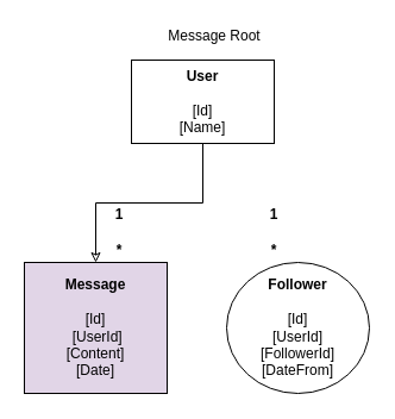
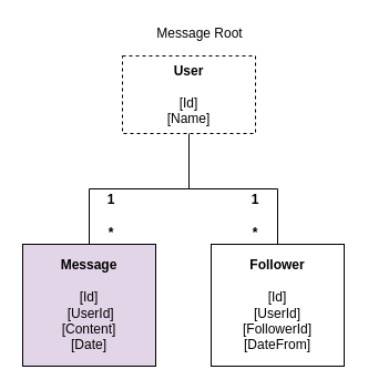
  <mxCell id="0" />
  <mxCell id="1" parent="0" />
- <mxCell id="2" style="edgeStyle=orthogonalEdgeStyle;rounded=0;orthogonalLoop=1;jettySize=auto;html=1;exitX=0.5;exitY=1;exitDx=0;exitDy=0;endArrow=classic;endFill=0;" edge="1" parent="1" source="4" target="5"><mxGeometry relative="1" as="geometry" /></mxCell>
- <mxCell id="4" value="&lt;b&gt;User&lt;br&gt;&lt;br&gt;&lt;/b&gt;[Id]&lt;br&gt;[Name]" style="rounded=0;whiteSpace=wrap;html=1;" vertex="1" parent="1"><mxGeometry x="110" y="50" width="120" height="70" as="geometry" /></mxCell>
+ <mxCell id="2" style="edgeStyle=orthogonalEdgeStyle;rounded=0;orthogonalLoop=1;jettySize=auto;html=1;exitX=0.5;exitY=1;exitDx=0;exitDy=0;endArrow=none;endFill=0;" edge="1" parent="1" source="4" target="5"><mxGeometry relative="1" as="geometry" /></mxCell>
+ <mxCell id="3" style="edgeStyle=orthogonalEdgeStyle;rounded=0;orthogonalLoop=1;jettySize=auto;html=1;exitX=0.5;exitY=1;exitDx=0;exitDy=0;entryX=0.5;entryY=0;entryDx=0;entryDy=0;endArrow=none;endFill=0;" edge="1" parent="1" source="4" target="8"><mxGeometry relative="1" as="geometry" /></mxCell>
+ <mxCell id="4" value="&lt;b&gt;User&lt;br&gt;&lt;br&gt;&lt;/b&gt;[Id]&lt;br&gt;[Name]" style="rounded=0;whiteSpace=wrap;html=1;dashed=1;" vertex="1" parent="1"><mxGeometry x="110" y="50" width="120" height="70" as="geometry" /></mxCell>
  <mxCell id="5" value="&lt;b&gt;Message&lt;br&gt;&lt;/b&gt;&lt;br&gt;[Id]&lt;br&gt;&amp;nbsp;[UserId]&lt;br&gt;[Content]&lt;br&gt;[Date]" style="rounded=0;whiteSpace=wrap;html=1;fillColor=#e1d5e7;" vertex="1" parent="1"><mxGeometry x="20" y="220" width="120" height="110" as="geometry" /></mxCell>
  <mxCell id="6" value="&lt;b&gt;1&lt;/b&gt;" style="text;html=1;strokeColor=none;fillColor=none;align=center;verticalAlign=middle;whiteSpace=wrap;rounded=0;" vertex="1" parent="1"><mxGeometry x="80" y="170" width="40" height="20" as="geometry" /></mxCell>
  <mxCell id="7" value="&lt;b&gt;*&lt;/b&gt;" style="text;html=1;strokeColor=none;fillColor=none;align=center;verticalAlign=middle;whiteSpace=wrap;rounded=0;" vertex="1" parent="1"><mxGeometry x="80" y="200" width="40" height="20" as="geometry" /></mxCell>
- <mxCell id="8" value="&lt;b&gt;Follower&lt;br&gt;&lt;br&gt;&lt;/b&gt;[Id]&lt;br&gt;[UserId]&lt;br&gt;[FollowerId]&lt;br&gt;[DateFrom]" style="ellipse;whiteSpace=wrap;html=1;" vertex="1" parent="1"><mxGeometry x="190" y="220" width="120" height="110" as="geometry" /></mxCell>
+ <mxCell id="8" value="&lt;b&gt;Follower&lt;br&gt;&lt;br&gt;&lt;/b&gt;[Id]&lt;br&gt;[UserId]&lt;br&gt;[FollowerId]&lt;br&gt;[DateFrom]" style="rounded=0;whiteSpace=wrap;html=1;" vertex="1" parent="1"><mxGeometry x="190" y="220" width="120" height="110" as="geometry" /></mxCell>
  <mxCell id="9" value="&lt;b&gt;1&lt;/b&gt;" style="text;html=1;strokeColor=none;fillColor=none;align=center;verticalAlign=middle;whiteSpace=wrap;rounded=0;" vertex="1" parent="1"><mxGeometry x="210" y="170" width="40" height="20" as="geometry" /></mxCell>
  <mxCell id="10" value="&lt;b&gt;*&lt;/b&gt;" style="text;html=1;strokeColor=none;fillColor=none;align=center;verticalAlign=middle;whiteSpace=wrap;rounded=0;" vertex="1" parent="1"><mxGeometry x="210" y="200" width="40" height="20" as="geometry" /></mxCell>
  <mxCell id="11" value="Message Root" style="text;html=1;strokeColor=none;fillColor=none;align=center;verticalAlign=middle;whiteSpace=wrap;rounded=0;" vertex="1" parent="1"><mxGeometry x="125" y="20" width="110" height="20" as="geometry" /></mxCell>
